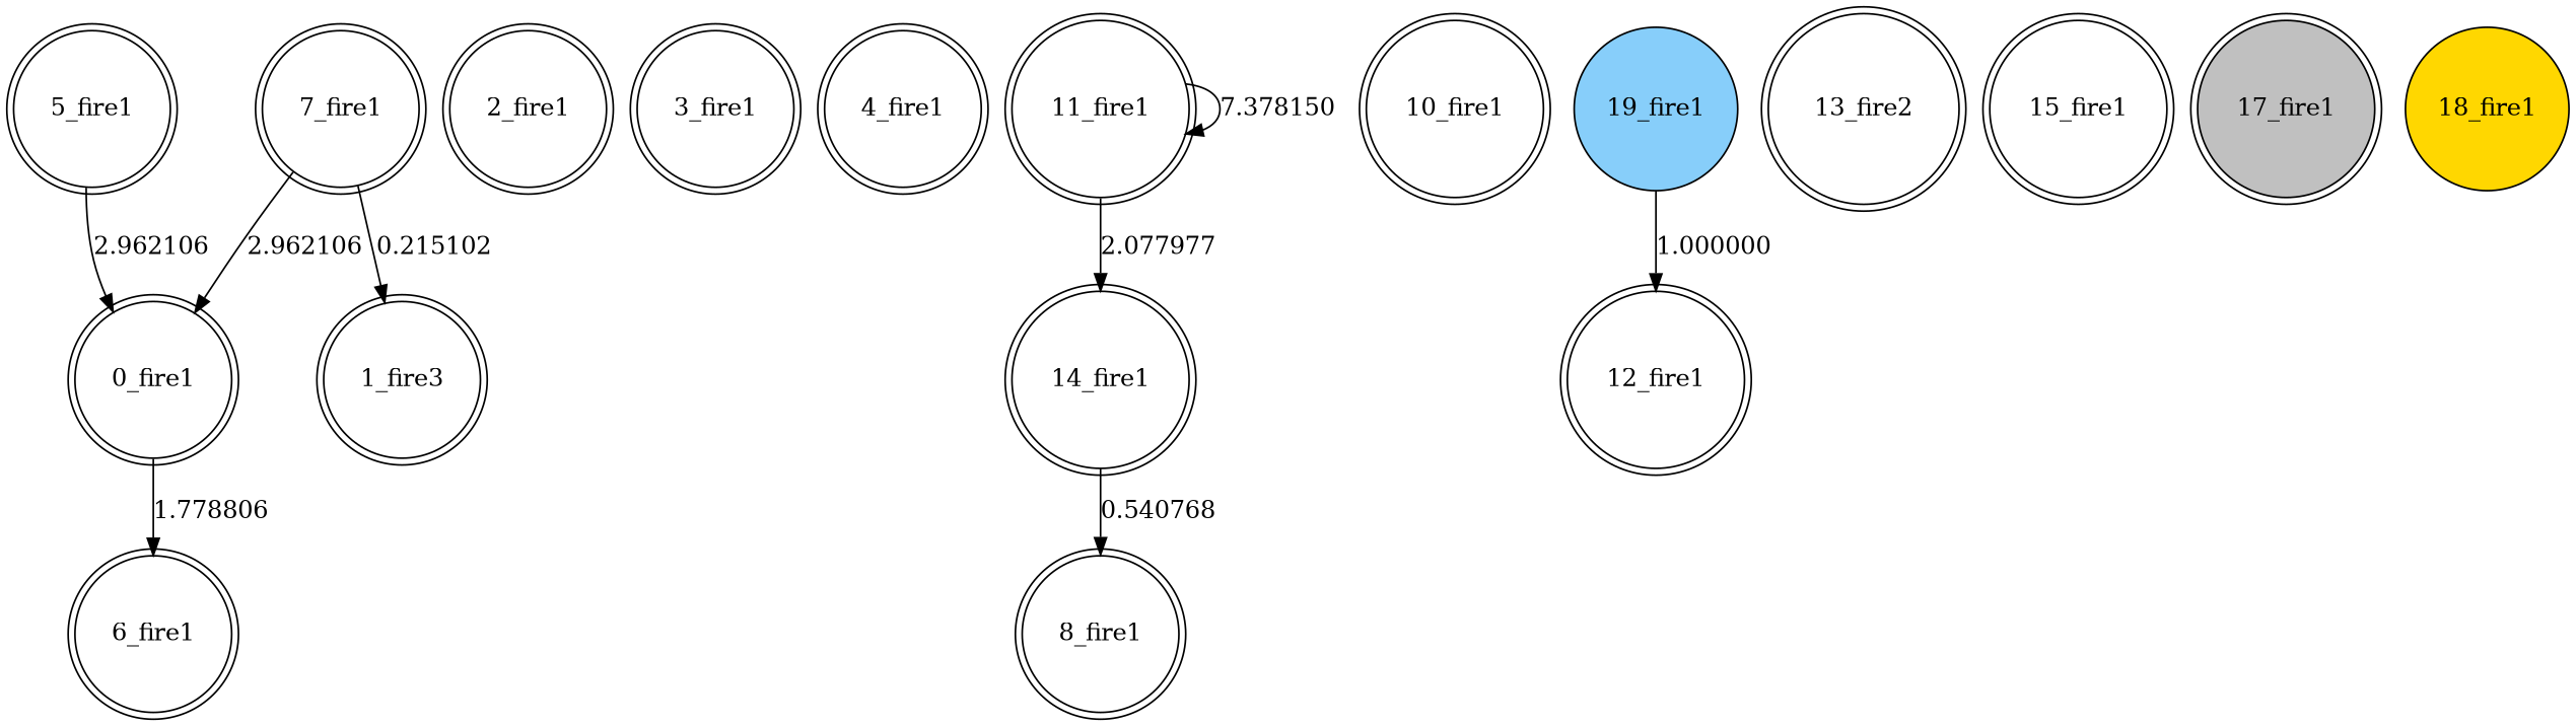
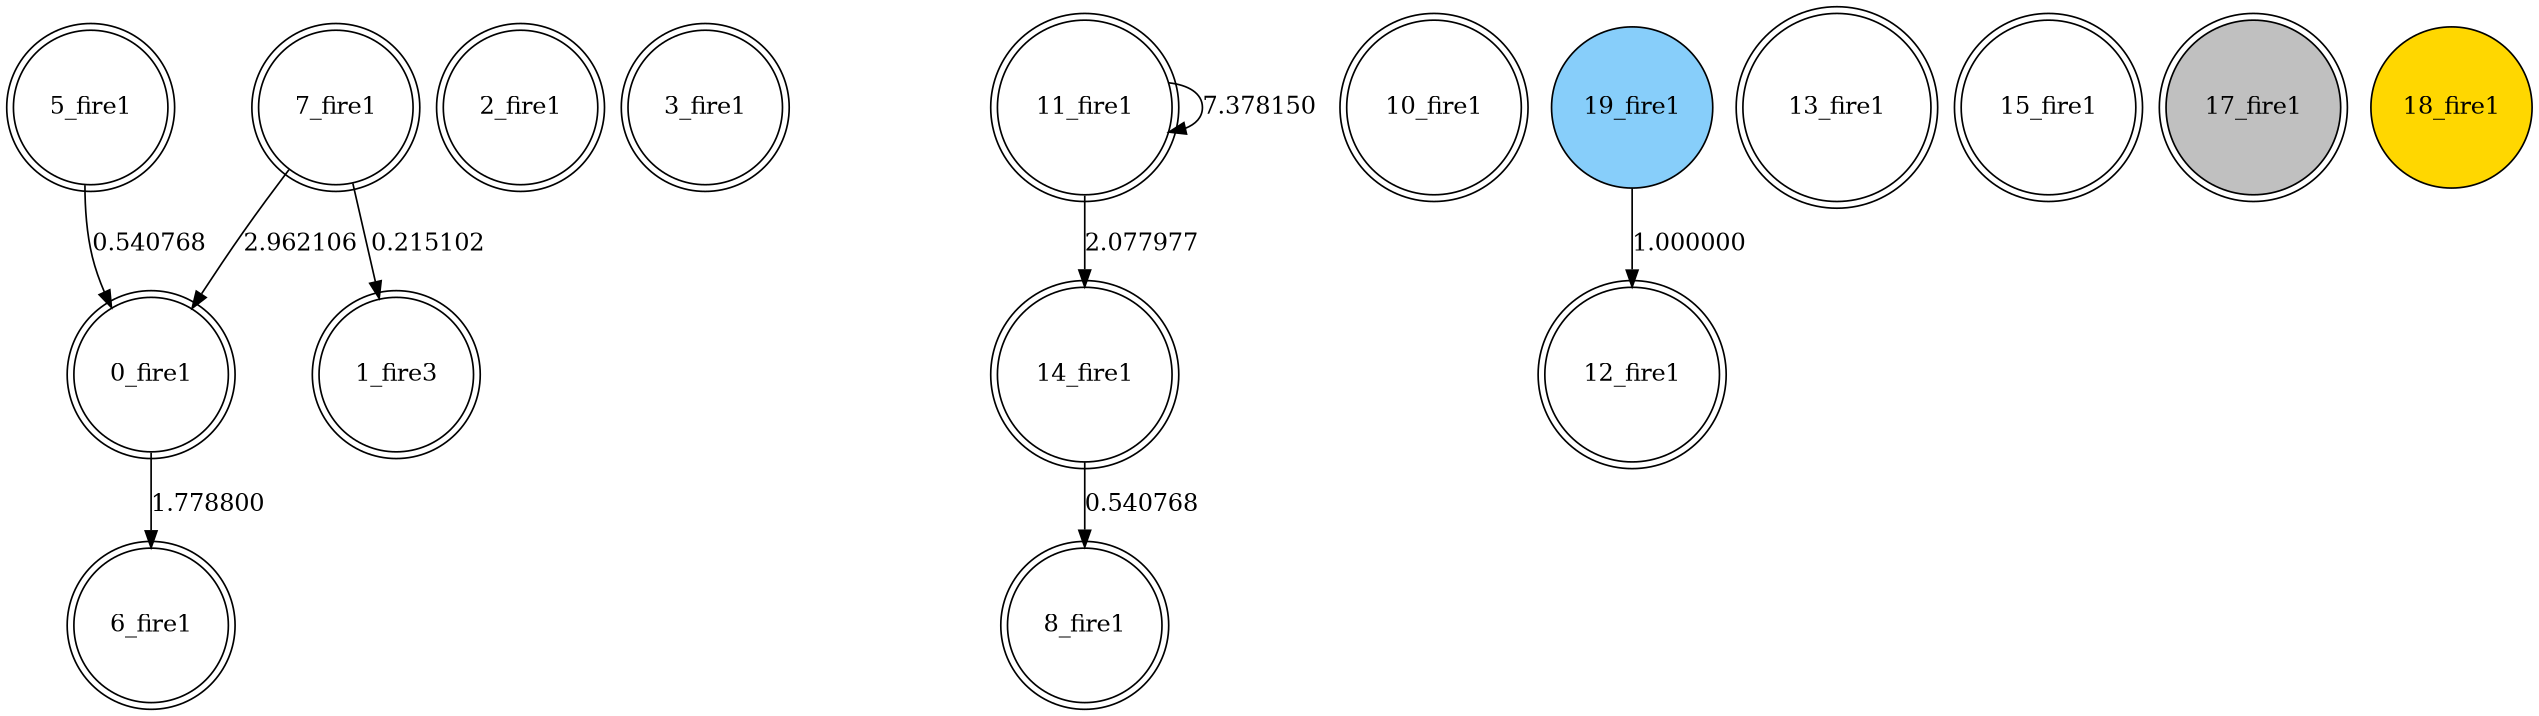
  digraph {
    fontname="DejaVu Serif"
    node [fontname="DejaVu Serif" shape=doublecircle]
    edge [fontname="DejaVu Serif"]
    n1 [label="0_fire1"]
    n2 [label="6_fire1"]
    n3 [label="1_fire3"]
    n4 [label="2_fire1"]
    n5 [label="3_fire1"]
-   n6 [label="4_fire1"]
    n7 [label="5_fire1"]
    n8 [label="7_fire1"]
    n9 [label="8_fire1"]
    n10 [label="10_fire1"]
    n11 [label="11_fire1"]
    n12 [label="14_fire1"]
    n13 [label="12_fire1"]
-   n14 [label="13_fire2"]
+   n14 [label="13_fire1"]
    n15 [label="15_fire1"]
    n16 [fillcolor=gray label="17_fire1" style=filled]
    n17 [fillcolor=gold label="18_fire1" shape=circle style=filled]
    n18 [fillcolor=lightskyblue label="19_fire1" shape=circle style=filled]
-   n1 -> n2 [label=1.778806]
-   n7 -> n1 [label=2.962106]
+   n1 -> n2 [label=1.778800]
+   n7 -> n1 [label=0.540768]
    n8 -> n1 [label=2.962106]
    n8 -> n3 [label=0.215102]
    n11 -> n11 [label=7.378150]
    n11 -> n12 [label=2.077977]
    n12 -> n9 [label=0.540768]
    n18 -> n13 [label=1.000000]
  }
